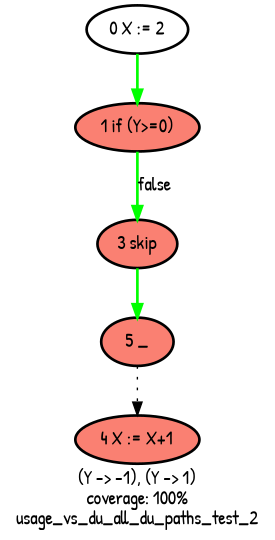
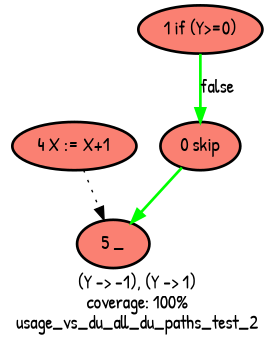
  digraph {
    fontname="Patrick Hand"
    label="(Y -> -1), (Y -> 1)\ncoverage: 100%\nusage_vs_du_all_du_paths_test_2"
    node [fillcolor=salmon fontname="Patrick Hand" style="bold,filled"]
    edge [fontname="Patrick Hand" style=bold color=green]
    "4 X := X+1"
    "5 _"
    "1 if (Y>=0)"
-   "3 skip"
-   "0 X := 2" [fillcolor=white]
-   "5 _" -> "4 X := X+1" [style=dotted color=""]
+   "3 skip" [label="0 skip"]
+   "4 X := X+1" -> "5 _" [style=dotted color=""]
    "1 if (Y>=0)" -> "3 skip" [label=false]
    "3 skip" -> "5 _"
-   "0 X := 2" -> "1 if (Y>=0)"
  }
